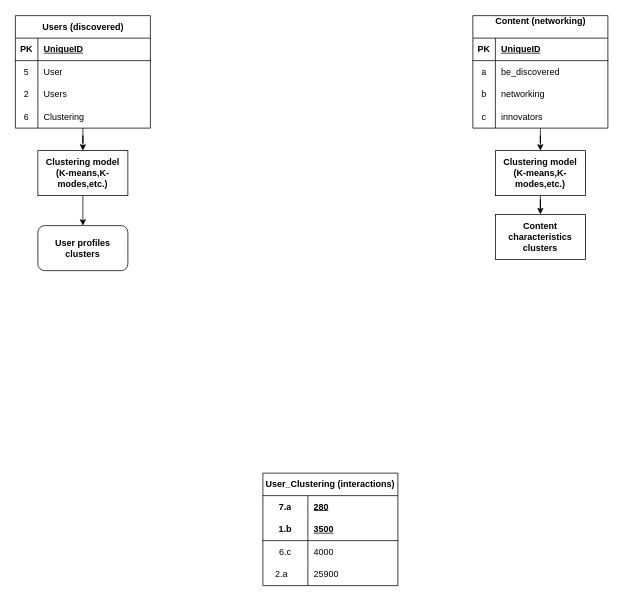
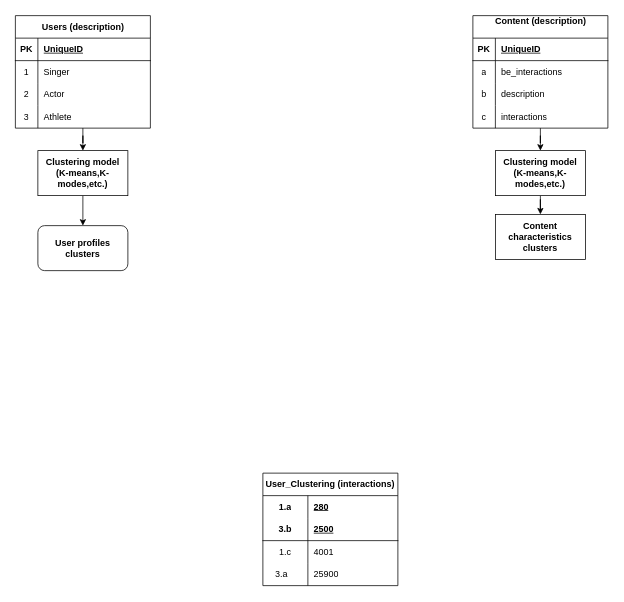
  <mxCell id="0" />
  <mxCell id="1" parent="0" />
  <mxCell id="2" value="User_Clustering (interactions)" style="shape=table;startSize=30;container=1;collapsible=1;childLayout=tableLayout;fixedRows=1;rowLines=0;fontStyle=1;align=center;resizeLast=1;html=1;whiteSpace=wrap;" vertex="1" parent="1"><mxGeometry x="350" y="630" width="180" height="150" as="geometry" /></mxCell>
  <mxCell id="3" value="" style="shape=tableRow;horizontal=0;startSize=0;swimlaneHead=0;swimlaneBody=0;fillColor=none;collapsible=0;dropTarget=0;points=[[0,0.5],[1,0.5]];portConstraint=eastwest;top=0;left=0;right=0;bottom=0;html=1;" vertex="1" parent="2"><mxGeometry y="30" width="180" height="30" as="geometry" /></mxCell>
- <mxCell id="4" value="7.a" style="shape=partialRectangle;connectable=0;fillColor=none;top=0;left=0;bottom=0;right=0;fontStyle=1;overflow=hidden;html=1;whiteSpace=wrap;" vertex="1" parent="3"><mxGeometry width="60" height="30" as="geometry"><mxRectangle width="60" height="30" as="alternateBounds" /></mxGeometry></mxCell>
+ <mxCell id="4" value="1.a" style="shape=partialRectangle;connectable=0;fillColor=none;top=0;left=0;bottom=0;right=0;fontStyle=1;overflow=hidden;html=1;whiteSpace=wrap;" vertex="1" parent="3"><mxGeometry width="60" height="30" as="geometry"><mxRectangle width="60" height="30" as="alternateBounds" /></mxGeometry></mxCell>
  <mxCell id="5" value="280" style="shape=partialRectangle;connectable=0;fillColor=none;top=0;left=0;bottom=0;right=0;align=left;spacingLeft=6;fontStyle=5;overflow=hidden;html=1;whiteSpace=wrap;" vertex="1" parent="3"><mxGeometry x="60" width="120" height="30" as="geometry"><mxRectangle width="120" height="30" as="alternateBounds" /></mxGeometry></mxCell>
  <mxCell id="6" value="" style="shape=tableRow;horizontal=0;startSize=0;swimlaneHead=0;swimlaneBody=0;fillColor=none;collapsible=0;dropTarget=0;points=[[0,0.5],[1,0.5]];portConstraint=eastwest;top=0;left=0;right=0;bottom=1;html=1;" vertex="1" parent="2"><mxGeometry y="60" width="180" height="30" as="geometry" /></mxCell>
- <mxCell id="7" value="1.b" style="shape=partialRectangle;connectable=0;fillColor=none;top=0;left=0;bottom=0;right=0;fontStyle=1;overflow=hidden;html=1;whiteSpace=wrap;" vertex="1" parent="6"><mxGeometry width="60" height="30" as="geometry"><mxRectangle width="60" height="30" as="alternateBounds" /></mxGeometry></mxCell>
- <mxCell id="8" value="3500" style="shape=partialRectangle;connectable=0;fillColor=none;top=0;left=0;bottom=0;right=0;align=left;spacingLeft=6;fontStyle=5;overflow=hidden;html=1;whiteSpace=wrap;" vertex="1" parent="6"><mxGeometry x="60" width="120" height="30" as="geometry"><mxRectangle width="120" height="30" as="alternateBounds" /></mxGeometry></mxCell>
+ <mxCell id="7" value="3.b" style="shape=partialRectangle;connectable=0;fillColor=none;top=0;left=0;bottom=0;right=0;fontStyle=1;overflow=hidden;html=1;whiteSpace=wrap;" vertex="1" parent="6"><mxGeometry width="60" height="30" as="geometry"><mxRectangle width="60" height="30" as="alternateBounds" /></mxGeometry></mxCell>
+ <mxCell id="8" value="2500" style="shape=partialRectangle;connectable=0;fillColor=none;top=0;left=0;bottom=0;right=0;align=left;spacingLeft=6;fontStyle=5;overflow=hidden;html=1;whiteSpace=wrap;" vertex="1" parent="6"><mxGeometry x="60" width="120" height="30" as="geometry"><mxRectangle width="120" height="30" as="alternateBounds" /></mxGeometry></mxCell>
  <mxCell id="9" value="" style="shape=tableRow;horizontal=0;startSize=0;swimlaneHead=0;swimlaneBody=0;fillColor=none;collapsible=0;dropTarget=0;points=[[0,0.5],[1,0.5]];portConstraint=eastwest;top=0;left=0;right=0;bottom=0;html=1;" vertex="1" parent="2"><mxGeometry y="90" width="180" height="30" as="geometry" /></mxCell>
- <mxCell id="10" value="6.c" style="shape=partialRectangle;connectable=0;fillColor=none;top=0;left=0;bottom=0;right=0;editable=1;overflow=hidden;html=1;whiteSpace=wrap;" vertex="1" parent="9"><mxGeometry width="60" height="30" as="geometry"><mxRectangle width="60" height="30" as="alternateBounds" /></mxGeometry></mxCell>
- <mxCell id="11" value="4000" style="shape=partialRectangle;connectable=0;fillColor=none;top=0;left=0;bottom=0;right=0;align=left;spacingLeft=6;overflow=hidden;html=1;whiteSpace=wrap;" vertex="1" parent="9"><mxGeometry x="60" width="120" height="30" as="geometry"><mxRectangle width="120" height="30" as="alternateBounds" /></mxGeometry></mxCell>
+ <mxCell id="10" value="1.c" style="shape=partialRectangle;connectable=0;fillColor=none;top=0;left=0;bottom=0;right=0;editable=1;overflow=hidden;html=1;whiteSpace=wrap;" vertex="1" parent="9"><mxGeometry width="60" height="30" as="geometry"><mxRectangle width="60" height="30" as="alternateBounds" /></mxGeometry></mxCell>
+ <mxCell id="11" value="4001" style="shape=partialRectangle;connectable=0;fillColor=none;top=0;left=0;bottom=0;right=0;align=left;spacingLeft=6;overflow=hidden;html=1;whiteSpace=wrap;" vertex="1" parent="9"><mxGeometry x="60" width="120" height="30" as="geometry"><mxRectangle width="120" height="30" as="alternateBounds" /></mxGeometry></mxCell>
  <mxCell id="12" value="" style="shape=tableRow;horizontal=0;startSize=0;swimlaneHead=0;swimlaneBody=0;fillColor=none;collapsible=0;dropTarget=0;points=[[0,0.5],[1,0.5]];portConstraint=eastwest;top=0;left=0;right=0;bottom=0;html=1;" vertex="1" parent="2"><mxGeometry y="120" width="180" height="30" as="geometry" /></mxCell>
- <mxCell id="13" value="2.a&lt;span style=&quot;white-space: pre;&quot;&gt;&#09;&lt;/span&gt;" style="shape=partialRectangle;connectable=0;fillColor=none;top=0;left=0;bottom=0;right=0;editable=1;overflow=hidden;html=1;whiteSpace=wrap;" vertex="1" parent="12"><mxGeometry width="60" height="30" as="geometry"><mxRectangle width="60" height="30" as="alternateBounds" /></mxGeometry></mxCell>
+ <mxCell id="13" value="3.a&lt;span style=&quot;white-space: pre;&quot;&gt;&#09;&lt;/span&gt;" style="shape=partialRectangle;connectable=0;fillColor=none;top=0;left=0;bottom=0;right=0;editable=1;overflow=hidden;html=1;whiteSpace=wrap;" vertex="1" parent="12"><mxGeometry width="60" height="30" as="geometry"><mxRectangle width="60" height="30" as="alternateBounds" /></mxGeometry></mxCell>
  <mxCell id="14" value="25900" style="shape=partialRectangle;connectable=0;fillColor=none;top=0;left=0;bottom=0;right=0;align=left;spacingLeft=6;overflow=hidden;html=1;whiteSpace=wrap;" vertex="1" parent="12"><mxGeometry x="60" width="120" height="30" as="geometry"><mxRectangle width="120" height="30" as="alternateBounds" /></mxGeometry></mxCell>
  <mxCell id="15" value="" style="edgeStyle=orthogonalEdgeStyle;rounded=0;orthogonalLoop=1;jettySize=auto;html=1;" edge="1" parent="1" source="16" target="44"><mxGeometry relative="1" as="geometry" /></mxCell>
- <mxCell id="16" value="Users (discovered)" style="shape=table;startSize=30;container=1;collapsible=1;childLayout=tableLayout;fixedRows=1;rowLines=0;fontStyle=1;align=center;resizeLast=1;html=1;" vertex="1" parent="1"><mxGeometry x="20" y="20" width="180" height="150" as="geometry" /></mxCell>
+ <mxCell id="16" value="Users (description)" style="shape=table;startSize=30;container=1;collapsible=1;childLayout=tableLayout;fixedRows=1;rowLines=0;fontStyle=1;align=center;resizeLast=1;html=1;" vertex="1" parent="1"><mxGeometry x="20" y="20" width="180" height="150" as="geometry" /></mxCell>
  <mxCell id="17" value="" style="shape=tableRow;horizontal=0;startSize=0;swimlaneHead=0;swimlaneBody=0;fillColor=none;collapsible=0;dropTarget=0;points=[[0,0.5],[1,0.5]];portConstraint=eastwest;top=0;left=0;right=0;bottom=1;" vertex="1" parent="16"><mxGeometry y="30" width="180" height="30" as="geometry" /></mxCell>
  <mxCell id="18" value="PK" style="shape=partialRectangle;connectable=0;fillColor=none;top=0;left=0;bottom=0;right=0;fontStyle=1;overflow=hidden;whiteSpace=wrap;html=1;" vertex="1" parent="17"><mxGeometry width="30" height="30" as="geometry"><mxRectangle width="30" height="30" as="alternateBounds" /></mxGeometry></mxCell>
  <mxCell id="19" value="UniqueID" style="shape=partialRectangle;connectable=0;fillColor=none;top=0;left=0;bottom=0;right=0;align=left;spacingLeft=6;fontStyle=5;overflow=hidden;whiteSpace=wrap;html=1;" vertex="1" parent="17"><mxGeometry x="30" width="150" height="30" as="geometry"><mxRectangle width="150" height="30" as="alternateBounds" /></mxGeometry></mxCell>
  <mxCell id="20" value="" style="shape=tableRow;horizontal=0;startSize=0;swimlaneHead=0;swimlaneBody=0;fillColor=none;collapsible=0;dropTarget=0;points=[[0,0.5],[1,0.5]];portConstraint=eastwest;top=0;left=0;right=0;bottom=0;" vertex="1" parent="16"><mxGeometry y="60" width="180" height="30" as="geometry" /></mxCell>
- <mxCell id="21" value="5" style="shape=partialRectangle;connectable=0;fillColor=none;top=0;left=0;bottom=0;right=0;editable=1;overflow=hidden;whiteSpace=wrap;html=1;" vertex="1" parent="20"><mxGeometry width="30" height="30" as="geometry"><mxRectangle width="30" height="30" as="alternateBounds" /></mxGeometry></mxCell>
- <mxCell id="22" value="User" style="shape=partialRectangle;connectable=0;fillColor=none;top=0;left=0;bottom=0;right=0;align=left;spacingLeft=6;overflow=hidden;whiteSpace=wrap;html=1;" vertex="1" parent="20"><mxGeometry x="30" width="150" height="30" as="geometry"><mxRectangle width="150" height="30" as="alternateBounds" /></mxGeometry></mxCell>
+ <mxCell id="21" value="1" style="shape=partialRectangle;connectable=0;fillColor=none;top=0;left=0;bottom=0;right=0;editable=1;overflow=hidden;whiteSpace=wrap;html=1;" vertex="1" parent="20"><mxGeometry width="30" height="30" as="geometry"><mxRectangle width="30" height="30" as="alternateBounds" /></mxGeometry></mxCell>
+ <mxCell id="22" value="Singer" style="shape=partialRectangle;connectable=0;fillColor=none;top=0;left=0;bottom=0;right=0;align=left;spacingLeft=6;overflow=hidden;whiteSpace=wrap;html=1;" vertex="1" parent="20"><mxGeometry x="30" width="150" height="30" as="geometry"><mxRectangle width="150" height="30" as="alternateBounds" /></mxGeometry></mxCell>
  <mxCell id="23" value="" style="shape=tableRow;horizontal=0;startSize=0;swimlaneHead=0;swimlaneBody=0;fillColor=none;collapsible=0;dropTarget=0;points=[[0,0.5],[1,0.5]];portConstraint=eastwest;top=0;left=0;right=0;bottom=0;" vertex="1" parent="16"><mxGeometry y="90" width="180" height="30" as="geometry" /></mxCell>
  <mxCell id="24" value="2" style="shape=partialRectangle;connectable=0;fillColor=none;top=0;left=0;bottom=0;right=0;editable=1;overflow=hidden;whiteSpace=wrap;html=1;" vertex="1" parent="23"><mxGeometry width="30" height="30" as="geometry"><mxRectangle width="30" height="30" as="alternateBounds" /></mxGeometry></mxCell>
- <mxCell id="25" value="Users" style="shape=partialRectangle;connectable=0;fillColor=none;top=0;left=0;bottom=0;right=0;align=left;spacingLeft=6;overflow=hidden;whiteSpace=wrap;html=1;" vertex="1" parent="23"><mxGeometry x="30" width="150" height="30" as="geometry"><mxRectangle width="150" height="30" as="alternateBounds" /></mxGeometry></mxCell>
+ <mxCell id="25" value="Actor" style="shape=partialRectangle;connectable=0;fillColor=none;top=0;left=0;bottom=0;right=0;align=left;spacingLeft=6;overflow=hidden;whiteSpace=wrap;html=1;" vertex="1" parent="23"><mxGeometry x="30" width="150" height="30" as="geometry"><mxRectangle width="150" height="30" as="alternateBounds" /></mxGeometry></mxCell>
  <mxCell id="26" value="" style="shape=tableRow;horizontal=0;startSize=0;swimlaneHead=0;swimlaneBody=0;fillColor=none;collapsible=0;dropTarget=0;points=[[0,0.5],[1,0.5]];portConstraint=eastwest;top=0;left=0;right=0;bottom=0;" vertex="1" parent="16"><mxGeometry y="120" width="180" height="30" as="geometry" /></mxCell>
- <mxCell id="27" value="6" style="shape=partialRectangle;connectable=0;fillColor=none;top=0;left=0;bottom=0;right=0;editable=1;overflow=hidden;whiteSpace=wrap;html=1;" vertex="1" parent="26"><mxGeometry width="30" height="30" as="geometry"><mxRectangle width="30" height="30" as="alternateBounds" /></mxGeometry></mxCell>
- <mxCell id="28" value="Clustering" style="shape=partialRectangle;connectable=0;fillColor=none;top=0;left=0;bottom=0;right=0;align=left;spacingLeft=6;overflow=hidden;whiteSpace=wrap;html=1;" vertex="1" parent="26"><mxGeometry x="30" width="150" height="30" as="geometry"><mxRectangle width="150" height="30" as="alternateBounds" /></mxGeometry></mxCell>
+ <mxCell id="27" value="3" style="shape=partialRectangle;connectable=0;fillColor=none;top=0;left=0;bottom=0;right=0;editable=1;overflow=hidden;whiteSpace=wrap;html=1;" vertex="1" parent="26"><mxGeometry width="30" height="30" as="geometry"><mxRectangle width="30" height="30" as="alternateBounds" /></mxGeometry></mxCell>
+ <mxCell id="28" value="Athlete" style="shape=partialRectangle;connectable=0;fillColor=none;top=0;left=0;bottom=0;right=0;align=left;spacingLeft=6;overflow=hidden;whiteSpace=wrap;html=1;" vertex="1" parent="26"><mxGeometry x="30" width="150" height="30" as="geometry"><mxRectangle width="150" height="30" as="alternateBounds" /></mxGeometry></mxCell>
  <mxCell id="29" style="edgeStyle=orthogonalEdgeStyle;rounded=0;orthogonalLoop=1;jettySize=auto;html=1;entryX=0.5;entryY=0;entryDx=0;entryDy=0;" edge="1" parent="1" source="30" target="46"><mxGeometry relative="1" as="geometry" /></mxCell>
- <mxCell id="30" value="Content (networking)&lt;div&gt;&lt;br&gt;&lt;/div&gt;" style="shape=table;startSize=30;container=1;collapsible=1;childLayout=tableLayout;fixedRows=1;rowLines=0;fontStyle=1;align=center;resizeLast=1;html=1;" vertex="1" parent="1"><mxGeometry x="630" y="20" width="180" height="150" as="geometry" /></mxCell>
+ <mxCell id="30" value="Content (description)&lt;div&gt;&lt;br&gt;&lt;/div&gt;" style="shape=table;startSize=30;container=1;collapsible=1;childLayout=tableLayout;fixedRows=1;rowLines=0;fontStyle=1;align=center;resizeLast=1;html=1;" vertex="1" parent="1"><mxGeometry x="630" y="20" width="180" height="150" as="geometry" /></mxCell>
  <mxCell id="31" value="" style="shape=tableRow;horizontal=0;startSize=0;swimlaneHead=0;swimlaneBody=0;fillColor=none;collapsible=0;dropTarget=0;points=[[0,0.5],[1,0.5]];portConstraint=eastwest;top=0;left=0;right=0;bottom=1;" vertex="1" parent="30"><mxGeometry y="30" width="180" height="30" as="geometry" /></mxCell>
  <mxCell id="32" value="PK" style="shape=partialRectangle;connectable=0;fillColor=none;top=0;left=0;bottom=0;right=0;fontStyle=1;overflow=hidden;whiteSpace=wrap;html=1;" vertex="1" parent="31"><mxGeometry width="30" height="30" as="geometry"><mxRectangle width="30" height="30" as="alternateBounds" /></mxGeometry></mxCell>
  <mxCell id="33" value="UniqueID" style="shape=partialRectangle;connectable=0;fillColor=none;top=0;left=0;bottom=0;right=0;align=left;spacingLeft=6;fontStyle=5;overflow=hidden;whiteSpace=wrap;html=1;" vertex="1" parent="31"><mxGeometry x="30" width="150" height="30" as="geometry"><mxRectangle width="150" height="30" as="alternateBounds" /></mxGeometry></mxCell>
  <mxCell id="34" value="" style="shape=tableRow;horizontal=0;startSize=0;swimlaneHead=0;swimlaneBody=0;fillColor=none;collapsible=0;dropTarget=0;points=[[0,0.5],[1,0.5]];portConstraint=eastwest;top=0;left=0;right=0;bottom=0;" vertex="1" parent="30"><mxGeometry y="60" width="180" height="30" as="geometry" /></mxCell>
  <mxCell id="35" value="a" style="shape=partialRectangle;connectable=0;fillColor=none;top=0;left=0;bottom=0;right=0;editable=1;overflow=hidden;whiteSpace=wrap;html=1;" vertex="1" parent="34"><mxGeometry width="30" height="30" as="geometry"><mxRectangle width="30" height="30" as="alternateBounds" /></mxGeometry></mxCell>
- <mxCell id="36" value="be_discovered&lt;span style=&quot;white-space: pre;&quot;&gt;&#09;&lt;/span&gt;" style="shape=partialRectangle;connectable=0;fillColor=none;top=0;left=0;bottom=0;right=0;align=left;spacingLeft=6;overflow=hidden;whiteSpace=wrap;html=1;" vertex="1" parent="34"><mxGeometry x="30" width="150" height="30" as="geometry"><mxRectangle width="150" height="30" as="alternateBounds" /></mxGeometry></mxCell>
+ <mxCell id="36" value="be_interactions&lt;span style=&quot;white-space: pre;&quot;&gt;&#09;&lt;/span&gt;" style="shape=partialRectangle;connectable=0;fillColor=none;top=0;left=0;bottom=0;right=0;align=left;spacingLeft=6;overflow=hidden;whiteSpace=wrap;html=1;" vertex="1" parent="34"><mxGeometry x="30" width="150" height="30" as="geometry"><mxRectangle width="150" height="30" as="alternateBounds" /></mxGeometry></mxCell>
  <mxCell id="37" value="" style="shape=tableRow;horizontal=0;startSize=0;swimlaneHead=0;swimlaneBody=0;fillColor=none;collapsible=0;dropTarget=0;points=[[0,0.5],[1,0.5]];portConstraint=eastwest;top=0;left=0;right=0;bottom=0;" vertex="1" parent="30"><mxGeometry y="90" width="180" height="30" as="geometry" /></mxCell>
  <mxCell id="38" value="b" style="shape=partialRectangle;connectable=0;fillColor=none;top=0;left=0;bottom=0;right=0;editable=1;overflow=hidden;whiteSpace=wrap;html=1;" vertex="1" parent="37"><mxGeometry width="30" height="30" as="geometry"><mxRectangle width="30" height="30" as="alternateBounds" /></mxGeometry></mxCell>
- <mxCell id="39" value="networking" style="shape=partialRectangle;connectable=0;fillColor=none;top=0;left=0;bottom=0;right=0;align=left;spacingLeft=6;overflow=hidden;whiteSpace=wrap;html=1;" vertex="1" parent="37"><mxGeometry x="30" width="150" height="30" as="geometry"><mxRectangle width="150" height="30" as="alternateBounds" /></mxGeometry></mxCell>
+ <mxCell id="39" value="description" style="shape=partialRectangle;connectable=0;fillColor=none;top=0;left=0;bottom=0;right=0;align=left;spacingLeft=6;overflow=hidden;whiteSpace=wrap;html=1;" vertex="1" parent="37"><mxGeometry x="30" width="150" height="30" as="geometry"><mxRectangle width="150" height="30" as="alternateBounds" /></mxGeometry></mxCell>
  <mxCell id="40" value="" style="shape=tableRow;horizontal=0;startSize=0;swimlaneHead=0;swimlaneBody=0;fillColor=none;collapsible=0;dropTarget=0;points=[[0,0.5],[1,0.5]];portConstraint=eastwest;top=0;left=0;right=0;bottom=0;" vertex="1" parent="30"><mxGeometry y="120" width="180" height="30" as="geometry" /></mxCell>
  <mxCell id="41" value="c" style="shape=partialRectangle;connectable=0;fillColor=none;top=0;left=0;bottom=0;right=0;editable=1;overflow=hidden;whiteSpace=wrap;html=1;" vertex="1" parent="40"><mxGeometry width="30" height="30" as="geometry"><mxRectangle width="30" height="30" as="alternateBounds" /></mxGeometry></mxCell>
- <mxCell id="42" value="innovators" style="shape=partialRectangle;connectable=0;fillColor=none;top=0;left=0;bottom=0;right=0;align=left;spacingLeft=6;overflow=hidden;whiteSpace=wrap;html=1;" vertex="1" parent="40"><mxGeometry x="30" width="150" height="30" as="geometry"><mxRectangle width="150" height="30" as="alternateBounds" /></mxGeometry></mxCell>
+ <mxCell id="42" value="interactions" style="shape=partialRectangle;connectable=0;fillColor=none;top=0;left=0;bottom=0;right=0;align=left;spacingLeft=6;overflow=hidden;whiteSpace=wrap;html=1;" vertex="1" parent="40"><mxGeometry x="30" width="150" height="30" as="geometry"><mxRectangle width="150" height="30" as="alternateBounds" /></mxGeometry></mxCell>
  <mxCell id="43" value="" style="edgeStyle=orthogonalEdgeStyle;rounded=0;orthogonalLoop=1;jettySize=auto;html=1;" edge="1" parent="1" source="44" target="47"><mxGeometry relative="1" as="geometry" /></mxCell>
  <mxCell id="44" value="Clustering model&lt;div&gt;(K-means,K-modes,etc.)&lt;/div&gt;" style="whiteSpace=wrap;html=1;startSize=30;fontStyle=1;" vertex="1" parent="1"><mxGeometry x="50" y="200" width="120" height="60" as="geometry" /></mxCell>
  <mxCell id="45" value="" style="edgeStyle=orthogonalEdgeStyle;rounded=0;orthogonalLoop=1;jettySize=auto;html=1;" edge="1" parent="1" source="46" target="48"><mxGeometry relative="1" as="geometry" /></mxCell>
  <mxCell id="46" value="Clustering model&lt;div&gt;(K-means,K-modes,etc.)&lt;/div&gt;" style="whiteSpace=wrap;html=1;startSize=30;fontStyle=1;" vertex="1" parent="1"><mxGeometry x="660" y="200" width="120" height="60" as="geometry" /></mxCell>
  <mxCell id="47" value="User profiles clusters" style="whiteSpace=wrap;html=1;startSize=30;fontStyle=1;rounded=1;" vertex="1" parent="1"><mxGeometry x="50" y="300" width="120" height="60" as="geometry" /></mxCell>
  <mxCell id="48" value="Content characteristics clusters" style="whiteSpace=wrap;html=1;startSize=30;fontStyle=1;" vertex="1" parent="1"><mxGeometry x="660" y="285" width="120" height="60" as="geometry" /></mxCell>
